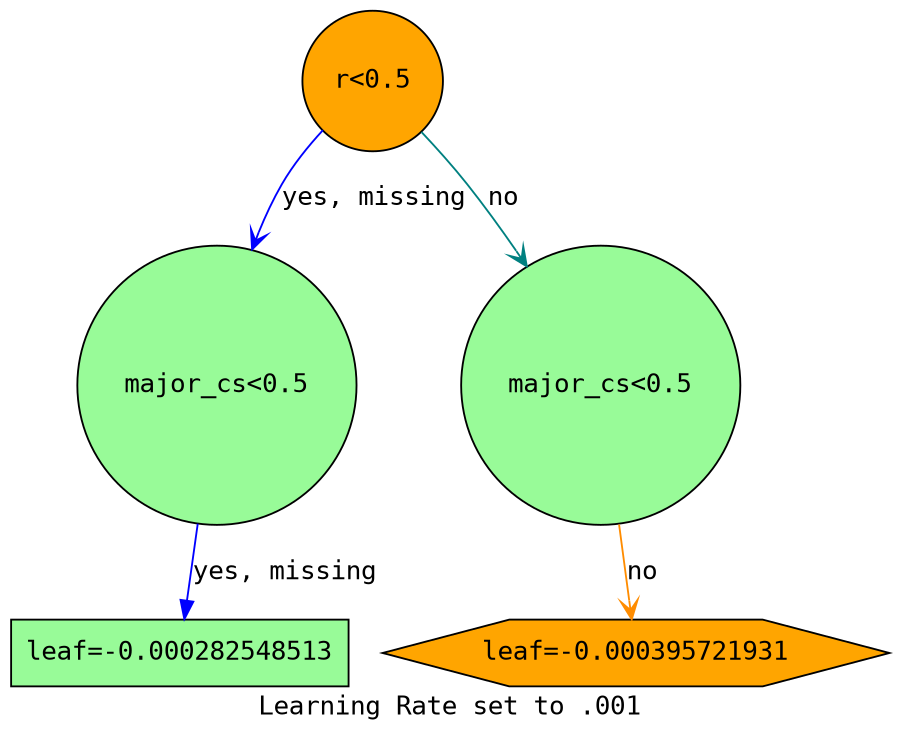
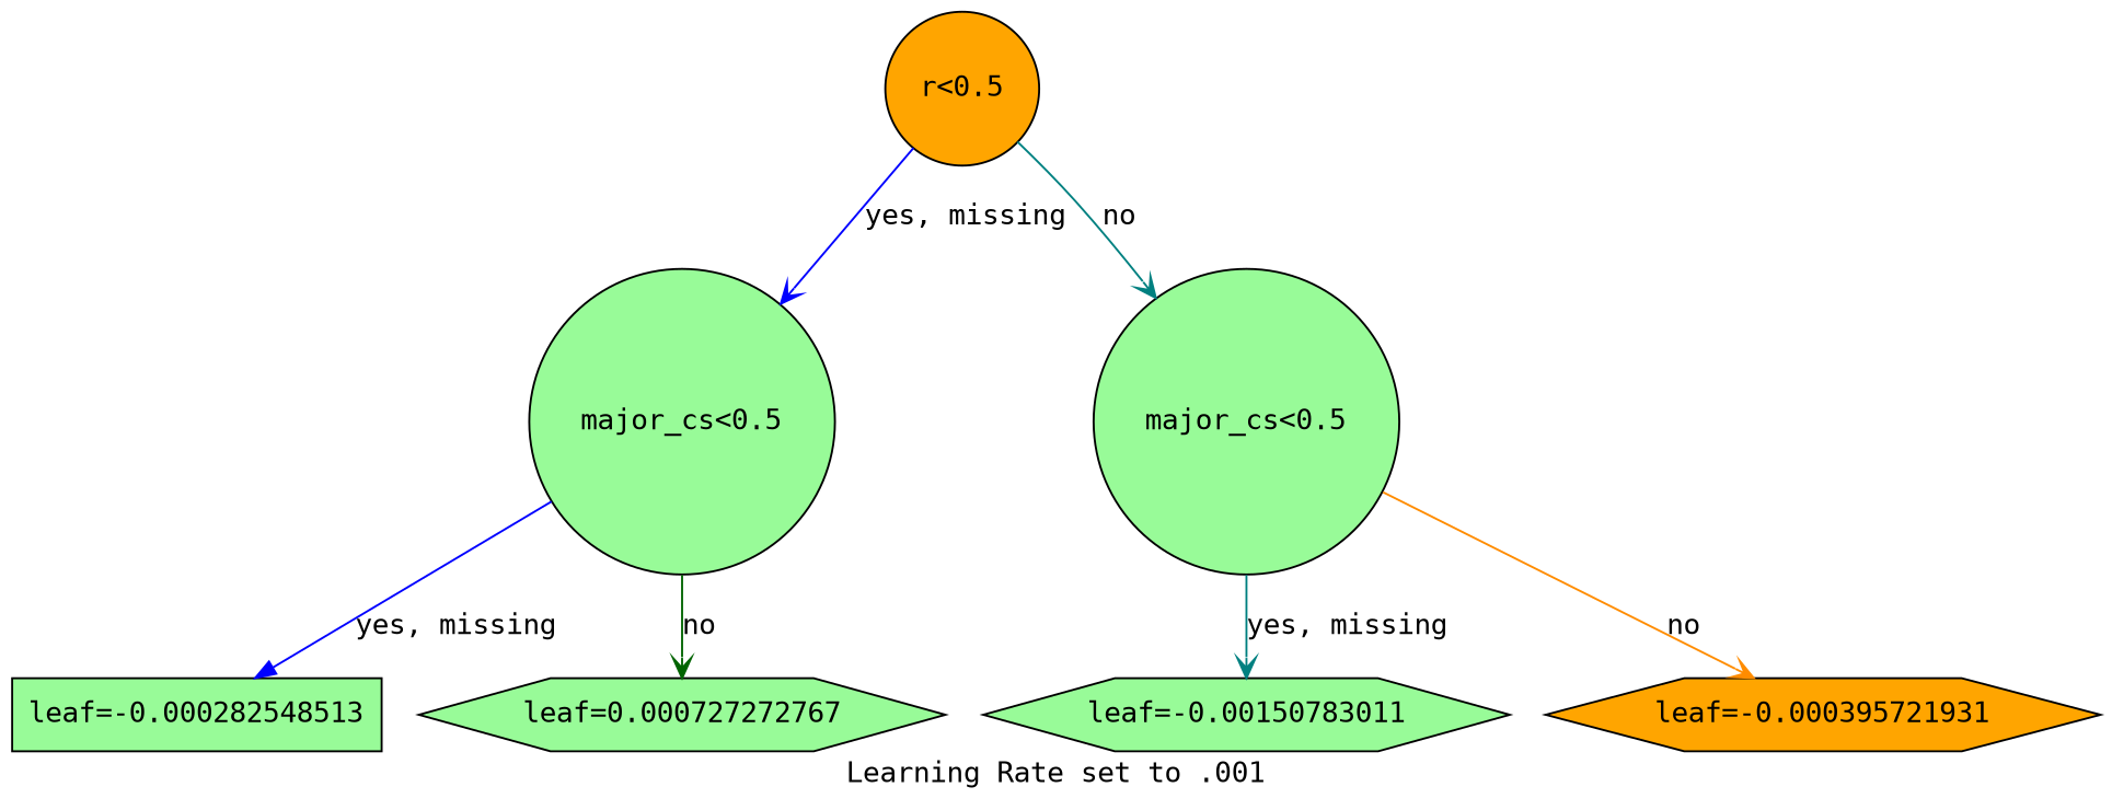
  digraph {
    fontname="DejaVu Sans Mono"
    label="Learning Rate set to .001"
    rankdir=TB
    node [fillcolor=palegreen fontname="DejaVu Sans Mono" shape=circle style=filled]
    edge [arrowhead=vee color=blue fontname="DejaVu Sans Mono"]
    n1 [fillcolor=orange label="r<0.5"]
    n2 [label="major_cs<0.5"]
    n3 [label="major_cs<0.5"]
    n4 [label="leaf=-0.000282548513" shape=box]
+   n5 [label="leaf=0.000727272767" shape=hexagon]
+   n6 [label="leaf=-0.00150783011" shape=hexagon]
    n7 [fillcolor=orange label="leaf=-0.000395721931" shape=hexagon]
    n1 -> n2 [label="yes, missing"]
    n1 -> n3 [color=teal label=no]
    n2 -> n4 [arrowhead=normal label="yes, missing"]
+   n2 -> n5 [color=darkgreen label=no]
+   n3 -> n6 [color=teal label="yes, missing"]
    n3 -> n7 [color=darkorange label=no]
  }
